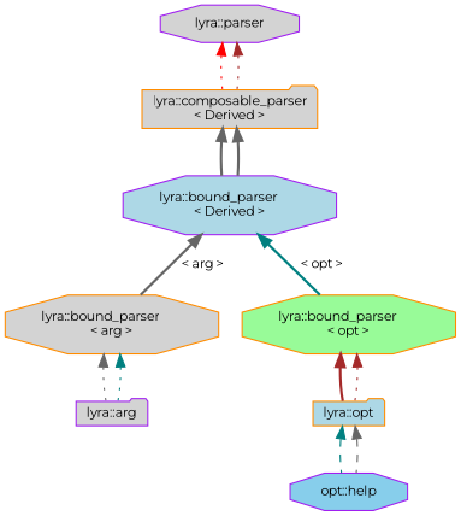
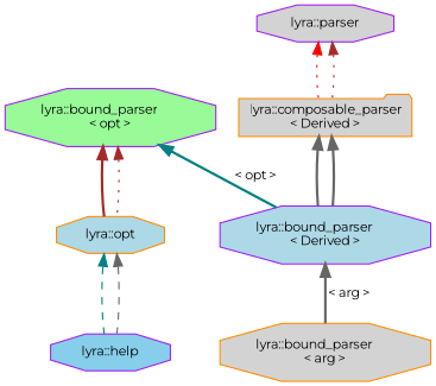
  digraph {
    fontname=Montserrat
    node [color=purple fillcolor=lightgrey fontname=Montserrat fontsize=10 shape=octagon style=filled]
    edge [color=gray40 dir=back fontname=Montserrat fontsize=10 labelfontname=Helvetica labelfontsize=10 style=bold]
    n1 [fillcolor=lightblue fontcolor=black height=0.2 label="lyra::bound_parser\l\< Derived \>" width=0.4]
    n2 [color=darkorange height=0.2 label="lyra::bound_parser\l\< arg \>" width=0.4]
-   n3 [color=darkorange fillcolor=palegreen height=0.2 label="lyra::bound_parser\l\< opt \>" width=0.4]
-   n4 [height=0.2 label="lyra::arg" shape=folder width=0.4]
-   n5 [color=darkorange fillcolor=lightblue height=0.2 label="lyra::opt" shape=folder width=0.4]
+   n3 [fillcolor=palegreen height=0.2 label="lyra::bound_parser\l\< opt \>" width=0.4]
+   n5 [color=darkorange fillcolor=lightblue height=0.2 label="lyra::opt" width=0.4]
    n6 [color=darkorange height=0.2 label="lyra::composable_parser\l\< Derived \>" shape=folder width=0.4]
    n7 [height=0.2 label="lyra::parser" width=0.4]
-   n8 [fillcolor=skyblue height=0.2 label="opt::help" width=0.4]
+   n8 [fillcolor=skyblue height=0.2 label="lyra::help" width=0.4]
    n1 -> n2 [label=" \< arg \>"]
-   n1 -> n3 [color=teal label=" \< opt \>"]
-   n2 -> n4 [style=dotted]
-   n2 -> n4 [color=teal style=dotted]
+   n3 -> n1 [color=teal label=" \< opt \>"]
    n3 -> n5 [color=brown]
    n3 -> n5 [color=brown style=dotted]
    n5 -> n8 [color=teal style=dashed]
    n5 -> n8 [style=dashed]
    n6 -> n1
    n6 -> n1
    n7 -> n6 [color=red style=dotted]
    n7 -> n6 [color=brown style=dotted]
  }
